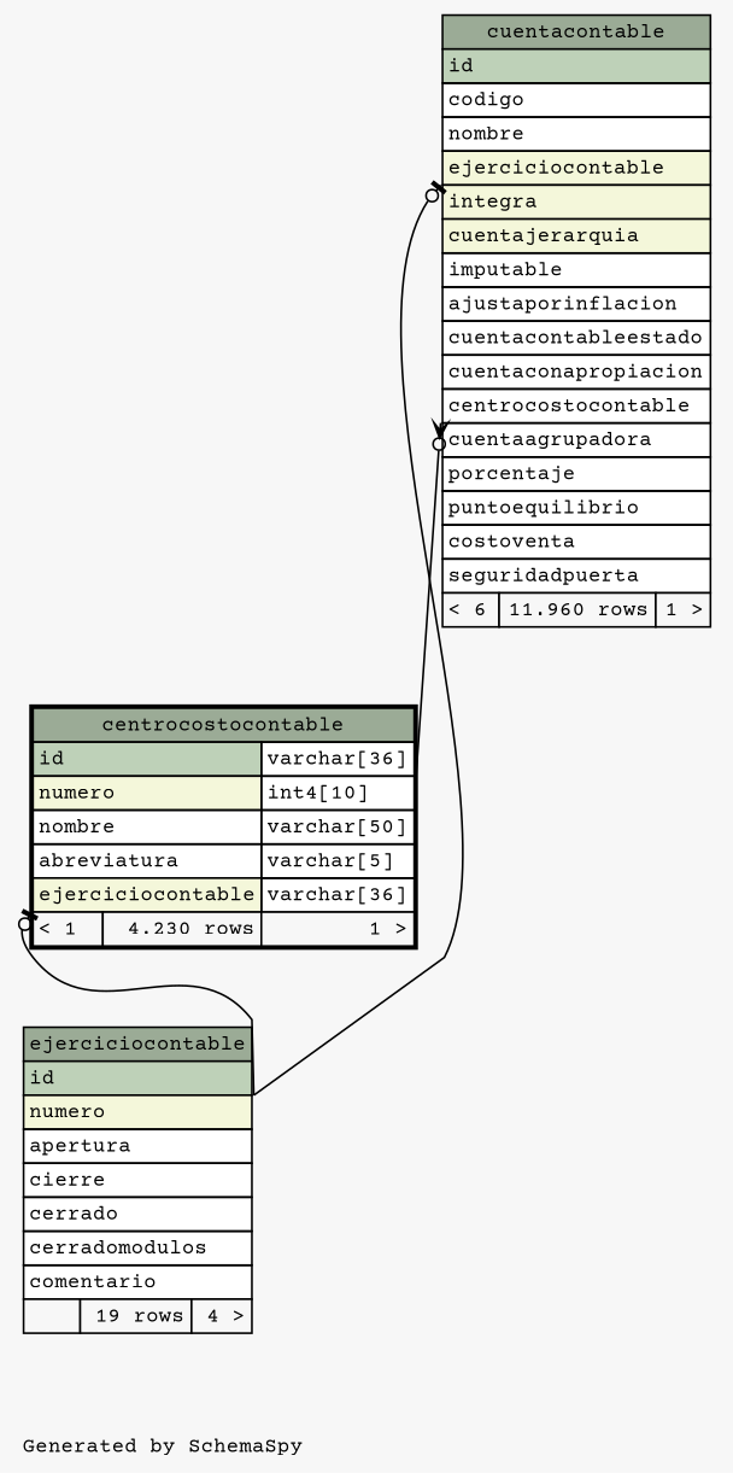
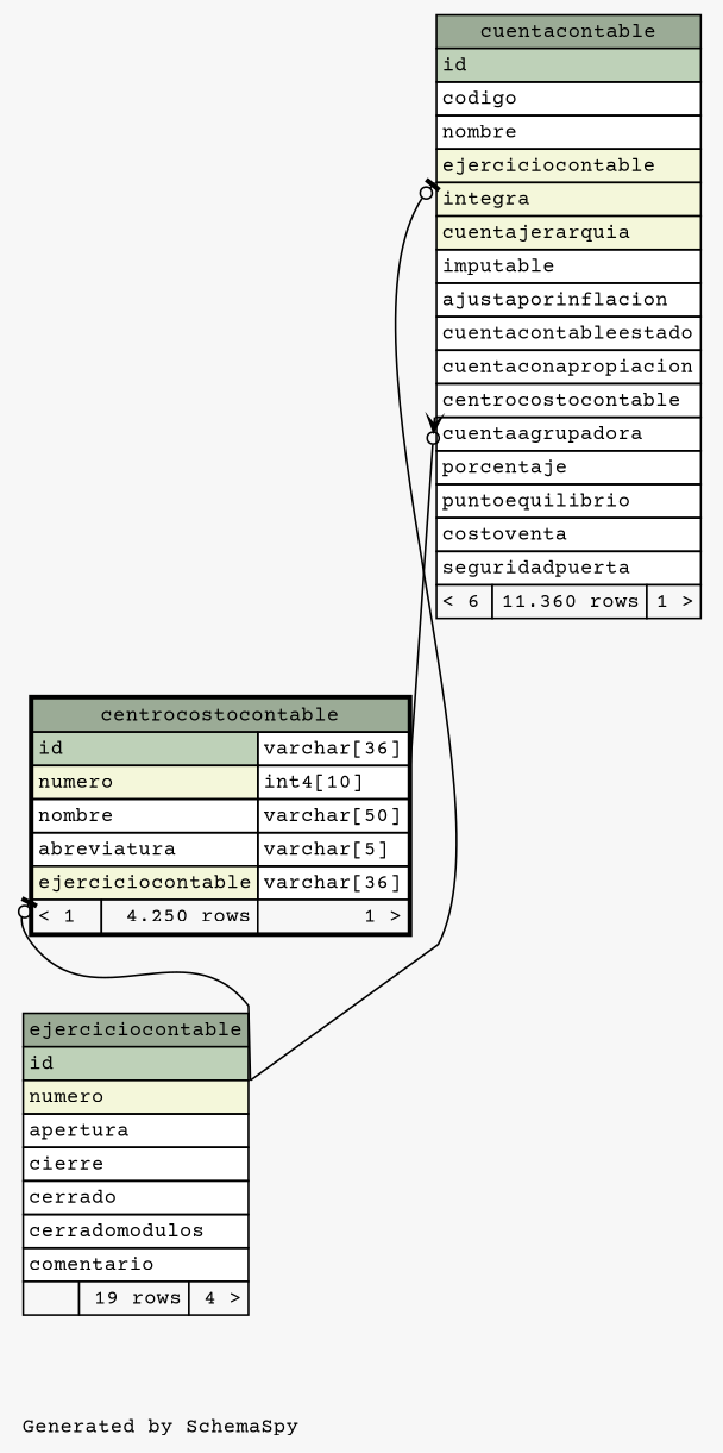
  digraph {
    bgcolor="#f7f7f7"
    fontname="Courier Prime"
    fontsize=11
    label="\nGenerated by SchemaSpy"
    labeljust=l
    nodesep=0.18
    rankdir=TB
    ranksep=0.46
    node [fontname="Courier Prime" fontsize=11 shape=plaintext]
    edge [arrowhead=none arrowsize=0.8 arrowtail=teeodot dir=back fontname="Courier Prime" headport="id:se" tailport="ejerciciocontable:sw"]
-   n1 [label=<     <TABLE BORDER="2" CELLBORDER="1" CELLSPACING="0" BGCOLOR="#ffffff">       <TR><TD COLSPAN="3" BGCOLOR="#9bab96" ALIGN="CENTER">centrocostocontable</TD></TR>       <TR><TD PORT="id" COLSPAN="2" BGCOLOR="#bed1b8" ALIGN="LEFT">id</TD><TD PORT="id.type" ALIGN="LEFT">varchar[36]</TD></TR>       <TR><TD PORT="numero" COLSPAN="2" BGCOLOR="#f4f7da" ALIGN="LEFT">numero</TD><TD PORT="numero.type" ALIGN="LEFT">int4[10]</TD></TR>       <TR><TD PORT="nombre" COLSPAN="2" ALIGN="LEFT">nombre</TD><TD PORT="nombre.type" ALIGN="LEFT">varchar[50]</TD></TR>       <TR><TD PORT="abreviatura" COLSPAN="2" ALIGN="LEFT">abreviatura</TD><TD PORT="abreviatura.type" ALIGN="LEFT">varchar[5]</TD></TR>       <TR><TD PORT="ejerciciocontable" COLSPAN="2" BGCOLOR="#f4f7da" ALIGN="LEFT">ejerciciocontable</TD><TD PORT="ejerciciocontable.type" ALIGN="LEFT">varchar[36]</TD></TR>       <TR><TD ALIGN="LEFT" BGCOLOR="#f7f7f7">&lt; 1</TD><TD ALIGN="RIGHT" BGCOLOR="#f7f7f7">4.230 rows</TD><TD ALIGN="RIGHT" BGCOLOR="#f7f7f7">1 &gt;</TD></TR>     </TABLE>>]
+   n1 [label=<     <TABLE BORDER="2" CELLBORDER="1" CELLSPACING="0" BGCOLOR="#ffffff">       <TR><TD COLSPAN="3" BGCOLOR="#9bab96" ALIGN="CENTER">centrocostocontable</TD></TR>       <TR><TD PORT="id" COLSPAN="2" BGCOLOR="#bed1b8" ALIGN="LEFT">id</TD><TD PORT="id.type" ALIGN="LEFT">varchar[36]</TD></TR>       <TR><TD PORT="numero" COLSPAN="2" BGCOLOR="#f4f7da" ALIGN="LEFT">numero</TD><TD PORT="numero.type" ALIGN="LEFT">int4[10]</TD></TR>       <TR><TD PORT="nombre" COLSPAN="2" ALIGN="LEFT">nombre</TD><TD PORT="nombre.type" ALIGN="LEFT">varchar[50]</TD></TR>       <TR><TD PORT="abreviatura" COLSPAN="2" ALIGN="LEFT">abreviatura</TD><TD PORT="abreviatura.type" ALIGN="LEFT">varchar[5]</TD></TR>       <TR><TD PORT="ejerciciocontable" COLSPAN="2" BGCOLOR="#f4f7da" ALIGN="LEFT">ejerciciocontable</TD><TD PORT="ejerciciocontable.type" ALIGN="LEFT">varchar[36]</TD></TR>       <TR><TD ALIGN="LEFT" BGCOLOR="#f7f7f7">&lt; 1</TD><TD ALIGN="RIGHT" BGCOLOR="#f7f7f7">4.250 rows</TD><TD ALIGN="RIGHT" BGCOLOR="#f7f7f7">1 &gt;</TD></TR>     </TABLE>>]
    n2 [label=<     <TABLE BORDER="0" CELLBORDER="1" CELLSPACING="0" BGCOLOR="#ffffff">       <TR><TD COLSPAN="3" BGCOLOR="#9bab96" ALIGN="CENTER">ejerciciocontable</TD></TR>       <TR><TD PORT="id" COLSPAN="3" BGCOLOR="#bed1b8" ALIGN="LEFT">id</TD></TR>       <TR><TD PORT="numero" COLSPAN="3" BGCOLOR="#f4f7da" ALIGN="LEFT">numero</TD></TR>       <TR><TD PORT="apertura" COLSPAN="3" ALIGN="LEFT">apertura</TD></TR>       <TR><TD PORT="cierre" COLSPAN="3" ALIGN="LEFT">cierre</TD></TR>       <TR><TD PORT="cerrado" COLSPAN="3" ALIGN="LEFT">cerrado</TD></TR>       <TR><TD PORT="cerradomodulos" COLSPAN="3" ALIGN="LEFT">cerradomodulos</TD></TR>       <TR><TD PORT="comentario" COLSPAN="3" ALIGN="LEFT">comentario</TD></TR>       <TR><TD ALIGN="LEFT" BGCOLOR="#f7f7f7">  </TD><TD ALIGN="RIGHT" BGCOLOR="#f7f7f7">19 rows</TD><TD ALIGN="RIGHT" BGCOLOR="#f7f7f7">4 &gt;</TD></TR>     </TABLE>>]
-   n3 [label=<     <TABLE BORDER="0" CELLBORDER="1" CELLSPACING="0" BGCOLOR="#ffffff">       <TR><TD COLSPAN="3" BGCOLOR="#9bab96" ALIGN="CENTER">cuentacontable</TD></TR>       <TR><TD PORT="id" COLSPAN="3" BGCOLOR="#bed1b8" ALIGN="LEFT">id</TD></TR>       <TR><TD PORT="codigo" COLSPAN="3" ALIGN="LEFT">codigo</TD></TR>       <TR><TD PORT="nombre" COLSPAN="3" ALIGN="LEFT">nombre</TD></TR>       <TR><TD PORT="ejerciciocontable" COLSPAN="3" BGCOLOR="#f4f7da" ALIGN="LEFT">ejerciciocontable</TD></TR>       <TR><TD PORT="integra" COLSPAN="3" BGCOLOR="#f4f7da" ALIGN="LEFT">integra</TD></TR>       <TR><TD PORT="cuentajerarquia" COLSPAN="3" BGCOLOR="#f4f7da" ALIGN="LEFT">cuentajerarquia</TD></TR>       <TR><TD PORT="imputable" COLSPAN="3" ALIGN="LEFT">imputable</TD></TR>       <TR><TD PORT="ajustaporinflacion" COLSPAN="3" ALIGN="LEFT">ajustaporinflacion</TD></TR>       <TR><TD PORT="cuentacontableestado" COLSPAN="3" ALIGN="LEFT">cuentacontableestado</TD></TR>       <TR><TD PORT="cuentaconapropiacion" COLSPAN="3" ALIGN="LEFT">cuentaconapropiacion</TD></TR>       <TR><TD PORT="centrocostocontable" COLSPAN="3" ALIGN="LEFT">centrocostocontable</TD></TR>       <TR><TD PORT="cuentaagrupadora" COLSPAN="3" ALIGN="LEFT">cuentaagrupadora</TD></TR>       <TR><TD PORT="porcentaje" COLSPAN="3" ALIGN="LEFT">porcentaje</TD></TR>       <TR><TD PORT="puntoequilibrio" COLSPAN="3" ALIGN="LEFT">puntoequilibrio</TD></TR>       <TR><TD PORT="costoventa" COLSPAN="3" ALIGN="LEFT">costoventa</TD></TR>       <TR><TD PORT="seguridadpuerta" COLSPAN="3" ALIGN="LEFT">seguridadpuerta</TD></TR>       <TR><TD ALIGN="LEFT" BGCOLOR="#f7f7f7">&lt; 6</TD><TD ALIGN="RIGHT" BGCOLOR="#f7f7f7">11.960 rows</TD><TD ALIGN="RIGHT" BGCOLOR="#f7f7f7">1 &gt;</TD></TR>     </TABLE>>]
+   n3 [label=<     <TABLE BORDER="0" CELLBORDER="1" CELLSPACING="0" BGCOLOR="#ffffff">       <TR><TD COLSPAN="3" BGCOLOR="#9bab96" ALIGN="CENTER">cuentacontable</TD></TR>       <TR><TD PORT="id" COLSPAN="3" BGCOLOR="#bed1b8" ALIGN="LEFT">id</TD></TR>       <TR><TD PORT="codigo" COLSPAN="3" ALIGN="LEFT">codigo</TD></TR>       <TR><TD PORT="nombre" COLSPAN="3" ALIGN="LEFT">nombre</TD></TR>       <TR><TD PORT="ejerciciocontable" COLSPAN="3" BGCOLOR="#f4f7da" ALIGN="LEFT">ejerciciocontable</TD></TR>       <TR><TD PORT="integra" COLSPAN="3" BGCOLOR="#f4f7da" ALIGN="LEFT">integra</TD></TR>       <TR><TD PORT="cuentajerarquia" COLSPAN="3" BGCOLOR="#f4f7da" ALIGN="LEFT">cuentajerarquia</TD></TR>       <TR><TD PORT="imputable" COLSPAN="3" ALIGN="LEFT">imputable</TD></TR>       <TR><TD PORT="ajustaporinflacion" COLSPAN="3" ALIGN="LEFT">ajustaporinflacion</TD></TR>       <TR><TD PORT="cuentacontableestado" COLSPAN="3" ALIGN="LEFT">cuentacontableestado</TD></TR>       <TR><TD PORT="cuentaconapropiacion" COLSPAN="3" ALIGN="LEFT">cuentaconapropiacion</TD></TR>       <TR><TD PORT="centrocostocontable" COLSPAN="3" ALIGN="LEFT">centrocostocontable</TD></TR>       <TR><TD PORT="cuentaagrupadora" COLSPAN="3" ALIGN="LEFT">cuentaagrupadora</TD></TR>       <TR><TD PORT="porcentaje" COLSPAN="3" ALIGN="LEFT">porcentaje</TD></TR>       <TR><TD PORT="puntoequilibrio" COLSPAN="3" ALIGN="LEFT">puntoequilibrio</TD></TR>       <TR><TD PORT="costoventa" COLSPAN="3" ALIGN="LEFT">costoventa</TD></TR>       <TR><TD PORT="seguridadpuerta" COLSPAN="3" ALIGN="LEFT">seguridadpuerta</TD></TR>       <TR><TD ALIGN="LEFT" BGCOLOR="#f7f7f7">&lt; 6</TD><TD ALIGN="RIGHT" BGCOLOR="#f7f7f7">11.360 rows</TD><TD ALIGN="RIGHT" BGCOLOR="#f7f7f7">1 &gt;</TD></TR>     </TABLE>>]
    n1 -> n2
    n3 -> n1 [arrowtail=crowodot headport="id.type:se" tailport="centrocostocontable:sw"]
    n3 -> n2
  }
